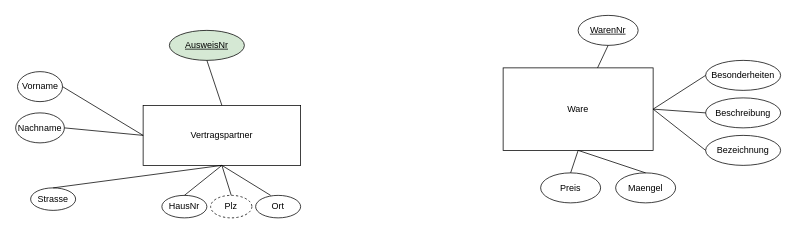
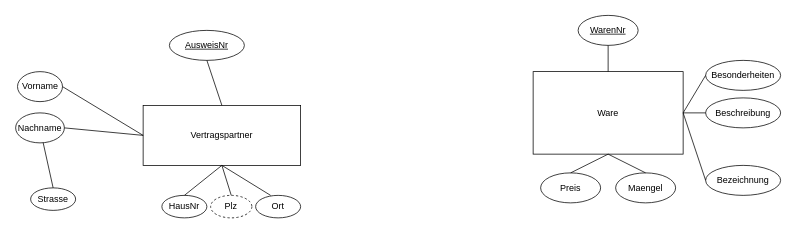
  <mxCell id="0" />
  <mxCell id="1" parent="0" />
  <mxCell id="2" value="Vertragspartner" style="rounded=0;whiteSpace=wrap;html=1;" vertex="1" parent="1"><mxGeometry x="190" y="140" width="210" height="80" as="geometry" /></mxCell>
- <mxCell id="3" value="&lt;div&gt;Ware&lt;/div&gt;" style="rounded=0;whiteSpace=wrap;html=1;" vertex="1" parent="1"><mxGeometry x="670" y="90" width="200" height="110" as="geometry" /></mxCell>
- <mxCell id="4" value="&lt;u&gt;AusweisNr&lt;/u&gt;" style="ellipse;whiteSpace=wrap;html=1;fillColor=#d5e8d4;" vertex="1" parent="1"><mxGeometry x="225" y="40" width="100" height="40" as="geometry" /></mxCell>
+ <mxCell id="3" value="&lt;div&gt;Ware&lt;/div&gt;" style="rounded=0;whiteSpace=wrap;html=1;" vertex="1" parent="1"><mxGeometry x="710" y="95" width="200" height="110" as="geometry" /></mxCell>
+ <mxCell id="4" value="&lt;u&gt;AusweisNr&lt;/u&gt;" style="ellipse;whiteSpace=wrap;html=1;" vertex="1" parent="1"><mxGeometry x="225" y="40" width="100" height="40" as="geometry" /></mxCell>
  <mxCell id="5" value="&lt;div&gt;Vorname&lt;/div&gt;" style="ellipse;whiteSpace=wrap;html=1;" vertex="1" parent="1"><mxGeometry x="22.5" y="95" width="60" height="40" as="geometry" /></mxCell>
  <mxCell id="6" value="Nachname" style="ellipse;whiteSpace=wrap;html=1;" vertex="1" parent="1"><mxGeometry x="20" y="150" width="65" height="40" as="geometry" /></mxCell>
  <mxCell id="7" value="Strasse" style="ellipse;whiteSpace=wrap;html=1;" vertex="1" parent="1"><mxGeometry x="40" y="250" width="60" height="30" as="geometry" /></mxCell>
  <mxCell id="8" value="HausNr" style="ellipse;whiteSpace=wrap;html=1;" vertex="1" parent="1"><mxGeometry x="215" y="260" width="60" height="30" as="geometry" /></mxCell>
  <mxCell id="9" value="&lt;div&gt;Plz&lt;/div&gt;" style="ellipse;whiteSpace=wrap;html=1;dashed=1;" vertex="1" parent="1"><mxGeometry x="280" y="260" width="55" height="30" as="geometry" /></mxCell>
  <mxCell id="10" value="Ort" style="ellipse;whiteSpace=wrap;html=1;" vertex="1" parent="1"><mxGeometry x="340" y="260" width="60" height="30" as="geometry" /></mxCell>
  <mxCell id="11" value="&lt;u&gt;WarenNr&lt;/u&gt;" style="ellipse;whiteSpace=wrap;html=1;" vertex="1" parent="1"><mxGeometry x="770" y="20" width="80" height="40" as="geometry" /></mxCell>
  <mxCell id="12" value="" style="endArrow=none;html=1;rounded=0;exitX=0.5;exitY=0;exitDx=0;exitDy=0;entryX=0.5;entryY=1;entryDx=0;entryDy=0;" edge="1" parent="1" source="2" target="4"><mxGeometry width="50" height="50" relative="1" as="geometry"><mxPoint x="635" y="250" as="sourcePoint" /><mxPoint x="685" y="200" as="targetPoint" /></mxGeometry></mxCell>
  <mxCell id="13" value="" style="endArrow=none;html=1;rounded=0;entryX=1;entryY=0.5;entryDx=0;entryDy=0;exitX=0;exitY=0.5;exitDx=0;exitDy=0;" edge="1" parent="1" source="2" target="5"><mxGeometry width="50" height="50" relative="1" as="geometry"><mxPoint x="145" y="120" as="sourcePoint" /><mxPoint x="224" y="91" as="targetPoint" /></mxGeometry></mxCell>
  <mxCell id="14" value="" style="endArrow=none;html=1;rounded=0;exitX=1;exitY=0.5;exitDx=0;exitDy=0;entryX=0;entryY=0.5;entryDx=0;entryDy=0;" edge="1" parent="1" source="6" target="2"><mxGeometry width="50" height="50" relative="1" as="geometry"><mxPoint x="234.1" y="128" as="sourcePoint" /><mxPoint x="234" y="101" as="targetPoint" /></mxGeometry></mxCell>
- <mxCell id="15" value="" style="endArrow=none;html=1;rounded=0;exitX=0.5;exitY=0;exitDx=0;exitDy=0;entryX=0.5;entryY=1;entryDx=0;entryDy=0;" edge="1" parent="1" source="7" target="2"><mxGeometry width="50" height="50" relative="1" as="geometry"><mxPoint x="244.1" y="138" as="sourcePoint" /><mxPoint x="244" y="111" as="targetPoint" /></mxGeometry></mxCell>
+ <mxCell id="15" value="" style="endArrow=none;html=1;rounded=0;exitX=0.5;exitY=0;exitDx=0;exitDy=0;" edge="1" parent="1" source="7" target="6"><mxGeometry width="50" height="50" relative="1" as="geometry"><mxPoint x="244.1" y="138" as="sourcePoint" /><mxPoint x="244" y="111" as="targetPoint" /></mxGeometry></mxCell>
  <mxCell id="16" value="" style="endArrow=none;html=1;rounded=0;exitX=0.5;exitY=0;exitDx=0;exitDy=0;entryX=0.5;entryY=1;entryDx=0;entryDy=0;" edge="1" parent="1" source="8" target="2"><mxGeometry width="50" height="50" relative="1" as="geometry"><mxPoint x="254.1" y="148" as="sourcePoint" /><mxPoint x="265" y="220" as="targetPoint" /></mxGeometry></mxCell>
  <mxCell id="17" value="" style="endArrow=none;html=1;rounded=0;exitX=0.5;exitY=0;exitDx=0;exitDy=0;entryX=0.5;entryY=1;entryDx=0;entryDy=0;" edge="1" parent="1" source="9" target="2"><mxGeometry width="50" height="50" relative="1" as="geometry"><mxPoint x="264.1" y="158" as="sourcePoint" /><mxPoint x="285" y="210" as="targetPoint" /></mxGeometry></mxCell>
  <mxCell id="18" value="" style="endArrow=none;html=1;rounded=0;exitX=0.333;exitY=0;exitDx=0;exitDy=0;exitPerimeter=0;entryX=0.5;entryY=1;entryDx=0;entryDy=0;" edge="1" parent="1" source="10" target="2"><mxGeometry width="50" height="50" relative="1" as="geometry"><mxPoint x="274.1" y="168" as="sourcePoint" /><mxPoint x="315" y="210" as="targetPoint" /></mxGeometry></mxCell>
  <mxCell id="19" value="" style="endArrow=none;html=1;rounded=0;entryX=0.5;entryY=1;entryDx=0;entryDy=0;" edge="1" parent="1" source="3" target="11"><mxGeometry width="50" height="50" relative="1" as="geometry"><mxPoint x="289.1" y="148" as="sourcePoint" /><mxPoint x="289" y="121" as="targetPoint" /></mxGeometry></mxCell>
- <mxCell id="20" value="Bezeichnung" style="ellipse;whiteSpace=wrap;html=1;" vertex="1" parent="1"><mxGeometry x="940" y="180" width="100" height="40" as="geometry" /></mxCell>
+ <mxCell id="20" value="Bezeichnung" style="ellipse;whiteSpace=wrap;html=1;" vertex="1" parent="1"><mxGeometry x="940" y="220" width="100" height="40" as="geometry" /></mxCell>
  <mxCell id="21" value="Beschreibung" style="ellipse;whiteSpace=wrap;html=1;" vertex="1" parent="1"><mxGeometry x="940" y="130" width="100" height="40" as="geometry" /></mxCell>
  <mxCell id="22" value="&lt;div&gt;Preis&lt;/div&gt;" style="ellipse;whiteSpace=wrap;html=1;" vertex="1" parent="1"><mxGeometry x="720" y="230" width="80" height="40" as="geometry" /></mxCell>
  <mxCell id="23" value="Besonderheiten" style="ellipse;whiteSpace=wrap;html=1;" vertex="1" parent="1"><mxGeometry x="940" y="80" width="100" height="40" as="geometry" /></mxCell>
  <mxCell id="24" value="Maengel" style="ellipse;whiteSpace=wrap;html=1;" vertex="1" parent="1"><mxGeometry x="820" y="230" width="80" height="40" as="geometry" /></mxCell>
  <mxCell id="25" value="" style="endArrow=none;html=1;rounded=0;entryX=0.5;entryY=0;entryDx=0;entryDy=0;exitX=0.5;exitY=1;exitDx=0;exitDy=0;" edge="1" parent="1" source="3" target="22"><mxGeometry width="50" height="50" relative="1" as="geometry"><mxPoint x="640" y="220" as="sourcePoint" /><mxPoint x="690" y="170" as="targetPoint" /></mxGeometry></mxCell>
  <mxCell id="26" value="" style="endArrow=none;html=1;rounded=0;exitX=0.5;exitY=0;exitDx=0;exitDy=0;entryX=0.5;entryY=1;entryDx=0;entryDy=0;" edge="1" parent="1" source="24" target="3"><mxGeometry width="50" height="50" relative="1" as="geometry"><mxPoint x="640" y="220" as="sourcePoint" /><mxPoint x="690" y="170" as="targetPoint" /></mxGeometry></mxCell>
  <mxCell id="27" value="" style="endArrow=none;html=1;rounded=0;entryX=0;entryY=0.5;entryDx=0;entryDy=0;exitX=1;exitY=0.5;exitDx=0;exitDy=0;" edge="1" parent="1" source="3" target="23"><mxGeometry width="50" height="50" relative="1" as="geometry"><mxPoint x="640" y="220" as="sourcePoint" /><mxPoint x="690" y="170" as="targetPoint" /></mxGeometry></mxCell>
  <mxCell id="28" value="" style="endArrow=none;html=1;rounded=0;entryX=0;entryY=0.5;entryDx=0;entryDy=0;exitX=1;exitY=0.5;exitDx=0;exitDy=0;" edge="1" parent="1" source="3" target="21"><mxGeometry width="50" height="50" relative="1" as="geometry"><mxPoint x="640" y="220" as="sourcePoint" /><mxPoint x="690" y="170" as="targetPoint" /></mxGeometry></mxCell>
  <mxCell id="29" value="" style="endArrow=none;html=1;rounded=0;entryX=0;entryY=0.5;entryDx=0;entryDy=0;exitX=1;exitY=0.5;exitDx=0;exitDy=0;" edge="1" parent="1" source="3" target="20"><mxGeometry width="50" height="50" relative="1" as="geometry"><mxPoint x="640" y="220" as="sourcePoint" /><mxPoint x="690" y="170" as="targetPoint" /></mxGeometry></mxCell>
